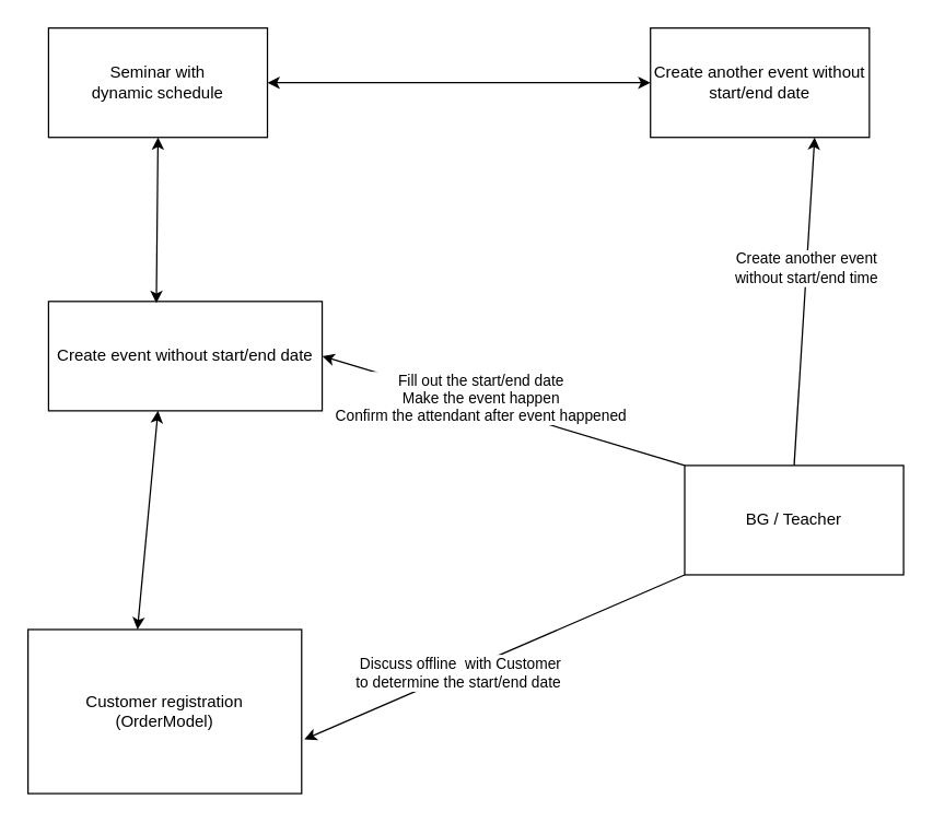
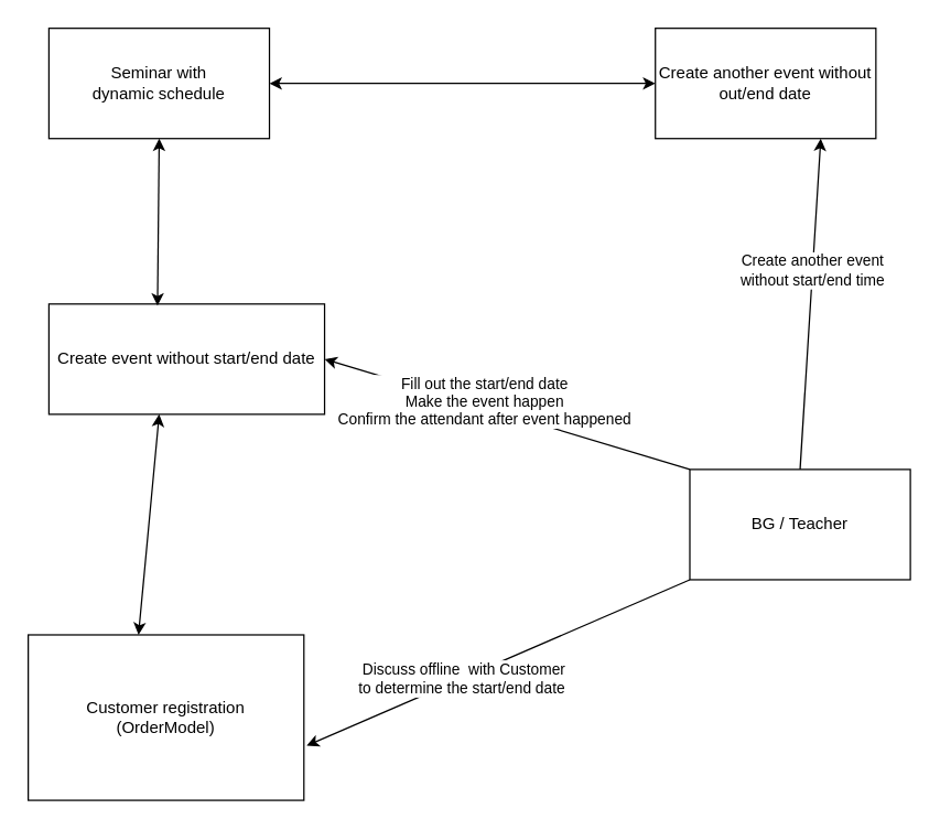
  <mxCell id="0" />
  <mxCell id="1" parent="0" />
  <mxCell id="2" value="Seminar with &lt;br&gt;dynamic schedule" style="rounded=0;whiteSpace=wrap;html=1;" vertex="1" parent="1"><mxGeometry x="35" y="20" width="160" height="80" as="geometry" /></mxCell>
  <mxCell id="3" value="Create event without start/end date" style="rounded=0;whiteSpace=wrap;html=1;" vertex="1" parent="1"><mxGeometry x="35" y="220" width="200" height="80" as="geometry" /></mxCell>
  <mxCell id="4" value="Customer registration&lt;br&gt;(OrderModel)" style="rounded=0;whiteSpace=wrap;html=1;" vertex="1" parent="1"><mxGeometry x="20" y="460" width="200" height="120" as="geometry" /></mxCell>
  <mxCell id="5" value="BG / Teacher" style="rounded=0;whiteSpace=wrap;html=1;" vertex="1" parent="1"><mxGeometry x="500" y="340" width="160" height="80" as="geometry" /></mxCell>
  <mxCell id="6" value="" style="endArrow=classic;html=1;rounded=0;exitX=0;exitY=1;exitDx=0;exitDy=0;entryX=1.01;entryY=0.67;entryDx=0;entryDy=0;entryPerimeter=0;" edge="1" parent="1" source="5" target="4"><mxGeometry width="50" height="50" relative="1" as="geometry"><mxPoint x="355" y="300" as="sourcePoint" /><mxPoint x="405" y="250" as="targetPoint" /></mxGeometry></mxCell>
  <mxCell id="7" value="Discuss offline&amp;nbsp; with Customer &lt;br&gt;to determine the start/end date&amp;nbsp;" style="edgeLabel;html=1;align=center;verticalAlign=middle;resizable=0;points=[];" vertex="1" connectable="0" parent="6"><mxGeometry x="0.18" relative="1" as="geometry"><mxPoint as="offset" /></mxGeometry></mxCell>
  <mxCell id="8" value="" style="endArrow=classic;html=1;rounded=0;exitX=0;exitY=0;exitDx=0;exitDy=0;entryX=1;entryY=0.5;entryDx=0;entryDy=0;" edge="1" parent="1" source="5" target="3"><mxGeometry width="50" height="50" relative="1" as="geometry"><mxPoint x="355" y="300" as="sourcePoint" /><mxPoint x="405" y="250" as="targetPoint" /></mxGeometry></mxCell>
  <mxCell id="9" value="Fill out the start/end date&lt;br&gt;Make the event happen&lt;br&gt;Confirm the attendant after event happened" style="edgeLabel;html=1;align=center;verticalAlign=middle;resizable=0;points=[];" vertex="1" connectable="0" parent="8"><mxGeometry x="0.423" relative="1" as="geometry"><mxPoint x="39" y="7" as="offset" /></mxGeometry></mxCell>
- <mxCell id="10" value="Create another event without start/end date" style="rounded=0;whiteSpace=wrap;html=1;" vertex="1" parent="1"><mxGeometry x="475" y="20" width="160" height="80" as="geometry" /></mxCell>
+ <mxCell id="10" value="Create another event without out/end date" style="rounded=0;whiteSpace=wrap;html=1;" vertex="1" parent="1"><mxGeometry x="475" y="20" width="160" height="80" as="geometry" /></mxCell>
  <mxCell id="11" value="" style="endArrow=classic;html=1;rounded=0;exitX=0.5;exitY=0;exitDx=0;exitDy=0;entryX=0.75;entryY=1;entryDx=0;entryDy=0;" edge="1" parent="1" source="5" target="10"><mxGeometry width="50" height="50" relative="1" as="geometry"><mxPoint x="505" y="150" as="sourcePoint" /><mxPoint x="555" y="100" as="targetPoint" /></mxGeometry></mxCell>
  <mxCell id="12" value="Create another event&lt;br&gt;without start/end time" style="edgeLabel;html=1;align=center;verticalAlign=middle;resizable=0;points=[];" vertex="1" connectable="0" parent="11"><mxGeometry x="0.21" y="1" relative="1" as="geometry"><mxPoint as="offset" /></mxGeometry></mxCell>
  <mxCell id="13" value="" style="endArrow=classic;startArrow=classic;html=1;rounded=0;exitX=0.394;exitY=0.015;exitDx=0;exitDy=0;exitPerimeter=0;" edge="1" parent="1" source="3"><mxGeometry width="50" height="50" relative="1" as="geometry"><mxPoint x="65" y="150" as="sourcePoint" /><mxPoint x="115" y="100" as="targetPoint" /></mxGeometry></mxCell>
  <mxCell id="14" value="" style="endArrow=classic;startArrow=classic;html=1;rounded=0;" edge="1" parent="1" source="2"><mxGeometry width="50" height="50" relative="1" as="geometry"><mxPoint x="425" y="110" as="sourcePoint" /><mxPoint x="475" y="60" as="targetPoint" /></mxGeometry></mxCell>
  <mxCell id="15" value="" style="endArrow=classic;startArrow=classic;html=1;rounded=0;exitX=0.4;exitY=0;exitDx=0;exitDy=0;exitPerimeter=0;" edge="1" parent="1" source="4"><mxGeometry width="50" height="50" relative="1" as="geometry"><mxPoint x="65" y="350" as="sourcePoint" /><mxPoint x="115" y="300" as="targetPoint" /></mxGeometry></mxCell>
